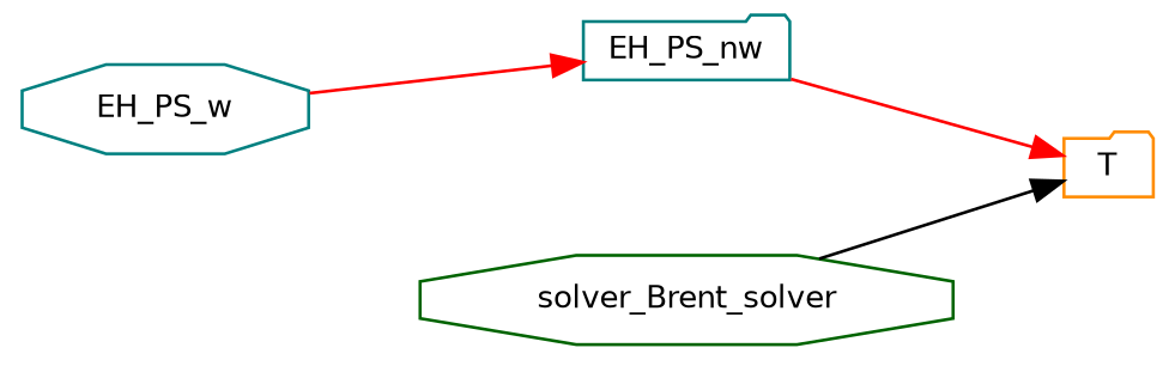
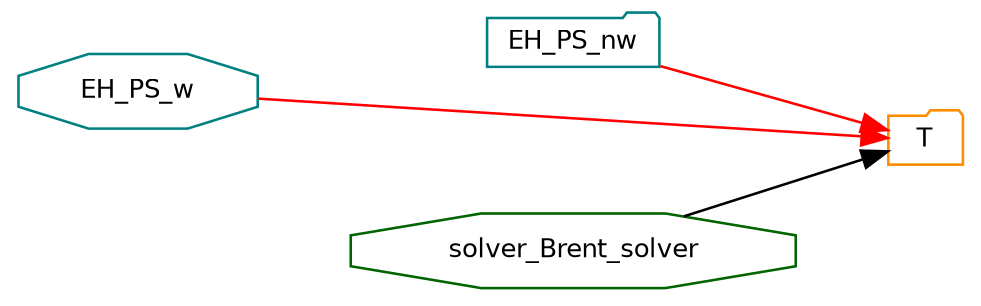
  digraph {
    rankdir=RL
    node [color=teal fillcolor=white fontname=Helvetica fontsize=10 shape=folder style=filled]
    edge [color=red dir=back fontname=Helvetica fontsize=10 labelfontname=Helvetica labelfontsize=10 style=solid]
    n1 [color=darkorange height=0.2 label=T width=0.4]
    n2 [height=0.2 label=EH_PS_nw width=0.4]
    n3 [height=0.2 label=EH_PS_w shape=octagon width=0.4]
    n4 [color=darkgreen height=0.2 label=solver_Brent_solver shape=octagon width=0.4]
    n1 -> n2
-   n2 -> n3
+   n1 -> n3
    n1 -> n4 [color=black]
  }
